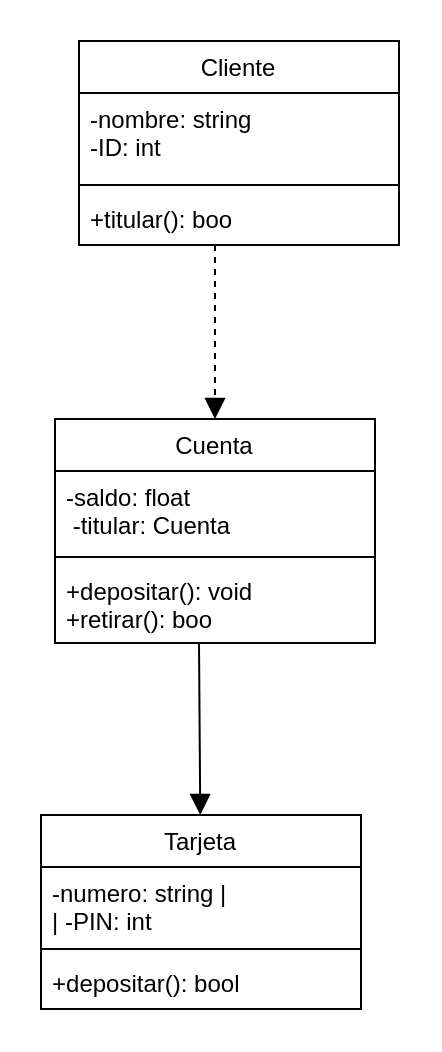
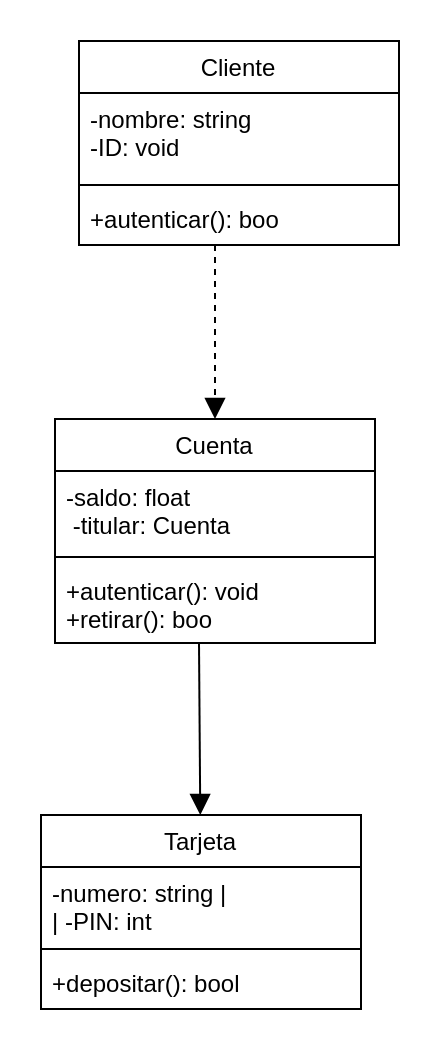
  <mxCell id="0" />
  <mxCell id="1" parent="0" />
  <mxCell id="2" value="&lt;span style=&quot;font-weight: 400;&quot;&gt;Cliente&lt;/span&gt;" style="swimlane;fontStyle=1;align=center;verticalAlign=top;childLayout=stackLayout;horizontal=1;startSize=26;horizontalStack=0;resizeParent=1;resizeParentMax=0;resizeLast=0;collapsible=1;marginBottom=0;whiteSpace=wrap;html=1;" vertex="1" parent="1"><mxGeometry x="39" y="20" width="160" height="102" as="geometry" /></mxCell>
- <mxCell id="3" value="&lt;span style=&quot;text-align: center;&quot; class=&quot;hljs-operator&quot;&gt;-&lt;/span&gt;&lt;span style=&quot;text-align: center;&quot;&gt;nombre: string&lt;/span&gt;&lt;div&gt;&lt;span style=&quot;text-align: center;&quot; class=&quot;hljs-operator&quot;&gt;-&lt;/span&gt;&lt;span style=&quot;text-align: center;&quot;&gt;ID:&amp;nbsp;&lt;/span&gt;&lt;span style=&quot;text-align: center;&quot; class=&quot;hljs-type&quot;&gt;int&lt;/span&gt;&lt;span style=&quot;text-align: center;&quot;&gt;&lt;/span&gt;&lt;/div&gt;" style="text;strokeColor=none;fillColor=none;align=left;verticalAlign=top;spacingLeft=4;spacingRight=4;overflow=hidden;rotatable=0;points=[[0,0.5],[1,0.5]];portConstraint=eastwest;whiteSpace=wrap;html=1;" vertex="1" parent="2"><mxGeometry y="26" width="160" height="42" as="geometry" /></mxCell>
+ <mxCell id="3" value="&lt;span style=&quot;text-align: center;&quot; class=&quot;hljs-operator&quot;&gt;-&lt;/span&gt;&lt;span style=&quot;text-align: center;&quot;&gt;nombre: string&lt;/span&gt;&lt;div&gt;&lt;span style=&quot;text-align: center;&quot; class=&quot;hljs-operator&quot;&gt;-&lt;/span&gt;&lt;span style=&quot;text-align: center;&quot;&gt;ID:&amp;nbsp;&lt;/span&gt;&lt;span style=&quot;text-align: center;&quot; class=&quot;hljs-type&quot;&gt;void&lt;/span&gt;&lt;span style=&quot;text-align: center;&quot;&gt;&lt;/span&gt;&lt;/div&gt;" style="text;strokeColor=none;fillColor=none;align=left;verticalAlign=top;spacingLeft=4;spacingRight=4;overflow=hidden;rotatable=0;points=[[0,0.5],[1,0.5]];portConstraint=eastwest;whiteSpace=wrap;html=1;" vertex="1" parent="2"><mxGeometry y="26" width="160" height="42" as="geometry" /></mxCell>
  <mxCell id="4" value="" style="line;strokeWidth=1;fillColor=none;align=left;verticalAlign=middle;spacingTop=-1;spacingLeft=3;spacingRight=3;rotatable=0;labelPosition=right;points=[];portConstraint=eastwest;strokeColor=inherit;" vertex="1" parent="2"><mxGeometry y="68" width="160" height="8" as="geometry" /></mxCell>
- <mxCell id="5" value="&lt;span style=&quot;text-align: center;&quot; class=&quot;hljs-operator&quot;&gt;+&lt;/span&gt;&lt;span style=&quot;text-align: center;&quot;&gt;titular(): boo&lt;/span&gt;" style="text;strokeColor=none;fillColor=none;align=left;verticalAlign=top;spacingLeft=4;spacingRight=4;overflow=hidden;rotatable=0;points=[[0,0.5],[1,0.5]];portConstraint=eastwest;whiteSpace=wrap;html=1;" vertex="1" parent="2"><mxGeometry y="76" width="160" height="26" as="geometry" /></mxCell>
+ <mxCell id="5" value="&lt;span style=&quot;text-align: center;&quot; class=&quot;hljs-operator&quot;&gt;+&lt;/span&gt;&lt;span style=&quot;text-align: center;&quot;&gt;autenticar(): boo&lt;/span&gt;" style="text;strokeColor=none;fillColor=none;align=left;verticalAlign=top;spacingLeft=4;spacingRight=4;overflow=hidden;rotatable=0;points=[[0,0.5],[1,0.5]];portConstraint=eastwest;whiteSpace=wrap;html=1;" vertex="1" parent="2"><mxGeometry y="76" width="160" height="26" as="geometry" /></mxCell>
  <mxCell id="6" value="" style="html=1;verticalAlign=bottom;endArrow=block;curved=0;rounded=0;fontSize=12;startSize=8;endSize=8;exitX=0.425;exitY=1;exitDx=0;exitDy=0;exitPerimeter=0;dashed=1;" edge="1" parent="1" source="5" target="7"><mxGeometry width="80" relative="1" as="geometry"><mxPoint x="103" y="531" as="sourcePoint" /><mxPoint x="107" y="254" as="targetPoint" /></mxGeometry></mxCell>
  <mxCell id="7" value="&lt;span style=&quot;font-weight: 400;&quot;&gt;Cuenta&lt;/span&gt;" style="swimlane;fontStyle=1;align=center;verticalAlign=top;childLayout=stackLayout;horizontal=1;startSize=26;horizontalStack=0;resizeParent=1;resizeParentMax=0;resizeLast=0;collapsible=1;marginBottom=0;whiteSpace=wrap;html=1;" vertex="1" parent="1"><mxGeometry x="27" y="209" width="160" height="112" as="geometry" /></mxCell>
  <mxCell id="8" value="&lt;span style=&quot;text-align: center;&quot; class=&quot;hljs-operator&quot;&gt;-&lt;/span&gt;&lt;span style=&quot;text-align: center;&quot;&gt;saldo:&amp;nbsp;&lt;/span&gt;&lt;span style=&quot;text-align: center;&quot; class=&quot;hljs-type&quot;&gt;float&lt;/span&gt;&lt;div&gt;&lt;span style=&quot;text-align: center;&quot; class=&quot;hljs-type&quot;&gt;&amp;nbsp;&lt;span class=&quot;hljs-operator&quot;&gt;-&lt;/span&gt;titular: Cuenta&amp;nbsp;&lt;/span&gt;&lt;/div&gt;" style="text;strokeColor=none;fillColor=none;align=left;verticalAlign=top;spacingLeft=4;spacingRight=4;overflow=hidden;rotatable=0;points=[[0,0.5],[1,0.5]];portConstraint=eastwest;whiteSpace=wrap;html=1;" vertex="1" parent="7"><mxGeometry y="26" width="160" height="39" as="geometry" /></mxCell>
  <mxCell id="9" value="" style="line;strokeWidth=1;fillColor=none;align=left;verticalAlign=middle;spacingTop=-1;spacingLeft=3;spacingRight=3;rotatable=0;labelPosition=right;points=[];portConstraint=eastwest;strokeColor=inherit;" vertex="1" parent="7"><mxGeometry y="65" width="160" height="8" as="geometry" /></mxCell>
- <mxCell id="10" value="&lt;span style=&quot;text-align: center;&quot; class=&quot;hljs-operator&quot;&gt;+&lt;/span&gt;&lt;span style=&quot;text-align: center;&quot;&gt;depositar(): void&lt;/span&gt;&lt;div&gt;&lt;span style=&quot;text-align: center;&quot; class=&quot;hljs-operator&quot;&gt;+&lt;/span&gt;&lt;span style=&quot;text-align: center;&quot;&gt;retirar(): boo&lt;/span&gt;&lt;/div&gt;" style="text;strokeColor=none;fillColor=none;align=left;verticalAlign=top;spacingLeft=4;spacingRight=4;overflow=hidden;rotatable=0;points=[[0,0.5],[1,0.5]];portConstraint=eastwest;whiteSpace=wrap;html=1;" vertex="1" parent="7"><mxGeometry y="73" width="160" height="39" as="geometry" /></mxCell>
+ <mxCell id="10" value="&lt;span style=&quot;text-align: center;&quot; class=&quot;hljs-operator&quot;&gt;+&lt;/span&gt;&lt;span style=&quot;text-align: center;&quot;&gt;autenticar(): void&lt;/span&gt;&lt;div&gt;&lt;span style=&quot;text-align: center;&quot; class=&quot;hljs-operator&quot;&gt;+&lt;/span&gt;&lt;span style=&quot;text-align: center;&quot;&gt;retirar(): boo&lt;/span&gt;&lt;/div&gt;" style="text;strokeColor=none;fillColor=none;align=left;verticalAlign=top;spacingLeft=4;spacingRight=4;overflow=hidden;rotatable=0;points=[[0,0.5],[1,0.5]];portConstraint=eastwest;whiteSpace=wrap;html=1;" vertex="1" parent="7"><mxGeometry y="73" width="160" height="39" as="geometry" /></mxCell>
  <mxCell id="11" value="" style="html=1;verticalAlign=bottom;endArrow=block;curved=0;rounded=0;fontSize=12;startSize=8;endSize=8;exitX=0.425;exitY=1;exitDx=0;exitDy=0;exitPerimeter=0;" edge="1" parent="1" target="12"><mxGeometry width="80" relative="1" as="geometry"><mxPoint x="99" y="321" as="sourcePoint" /><mxPoint x="99" y="408" as="targetPoint" /></mxGeometry></mxCell>
  <mxCell id="12" value="&lt;span style=&quot;font-weight: 400;&quot;&gt;Tarjeta&lt;/span&gt;" style="swimlane;fontStyle=1;align=center;verticalAlign=top;childLayout=stackLayout;horizontal=1;startSize=26;horizontalStack=0;resizeParent=1;resizeParentMax=0;resizeLast=0;collapsible=1;marginBottom=0;whiteSpace=wrap;html=1;" vertex="1" parent="1"><mxGeometry x="20" y="407" width="160" height="97" as="geometry" /></mxCell>
  <mxCell id="13" value="&lt;span style=&quot;text-align: center;&quot; class=&quot;hljs-operator&quot;&gt;-&lt;/span&gt;&lt;span style=&quot;text-align: center;&quot;&gt;numero: string&amp;nbsp;&lt;/span&gt;&lt;span style=&quot;text-align: center;&quot; class=&quot;hljs-operator&quot;&gt;|&lt;/span&gt;&lt;br style=&quot;text-align: center;&quot;&gt;&lt;span style=&quot;text-align: center;&quot; class=&quot;hljs-operator&quot;&gt;|&lt;/span&gt;&lt;span style=&quot;text-align: center;&quot;&gt;&amp;nbsp;&lt;/span&gt;&lt;span style=&quot;text-align: center;&quot; class=&quot;hljs-operator&quot;&gt;-&lt;/span&gt;&lt;span style=&quot;text-align: center;&quot;&gt;PIN:&amp;nbsp;&lt;/span&gt;&lt;span style=&quot;text-align: center;&quot; class=&quot;hljs-type&quot;&gt;int&lt;/span&gt;" style="text;strokeColor=none;fillColor=none;align=left;verticalAlign=top;spacingLeft=4;spacingRight=4;overflow=hidden;rotatable=0;points=[[0,0.5],[1,0.5]];portConstraint=eastwest;whiteSpace=wrap;html=1;" vertex="1" parent="12"><mxGeometry y="26" width="160" height="37" as="geometry" /></mxCell>
  <mxCell id="14" value="" style="line;strokeWidth=1;fillColor=none;align=left;verticalAlign=middle;spacingTop=-1;spacingLeft=3;spacingRight=3;rotatable=0;labelPosition=right;points=[];portConstraint=eastwest;strokeColor=inherit;" vertex="1" parent="12"><mxGeometry y="63" width="160" height="8" as="geometry" /></mxCell>
  <mxCell id="15" value="&lt;span style=&quot;text-align: center;&quot; class=&quot;hljs-operator&quot;&gt;+&lt;/span&gt;&lt;span style=&quot;text-align: center;&quot;&gt;depositar(): bool&lt;/span&gt;" style="text;strokeColor=none;fillColor=none;align=left;verticalAlign=top;spacingLeft=4;spacingRight=4;overflow=hidden;rotatable=0;points=[[0,0.5],[1,0.5]];portConstraint=eastwest;whiteSpace=wrap;html=1;" vertex="1" parent="12"><mxGeometry y="71" width="160" height="26" as="geometry" /></mxCell>
